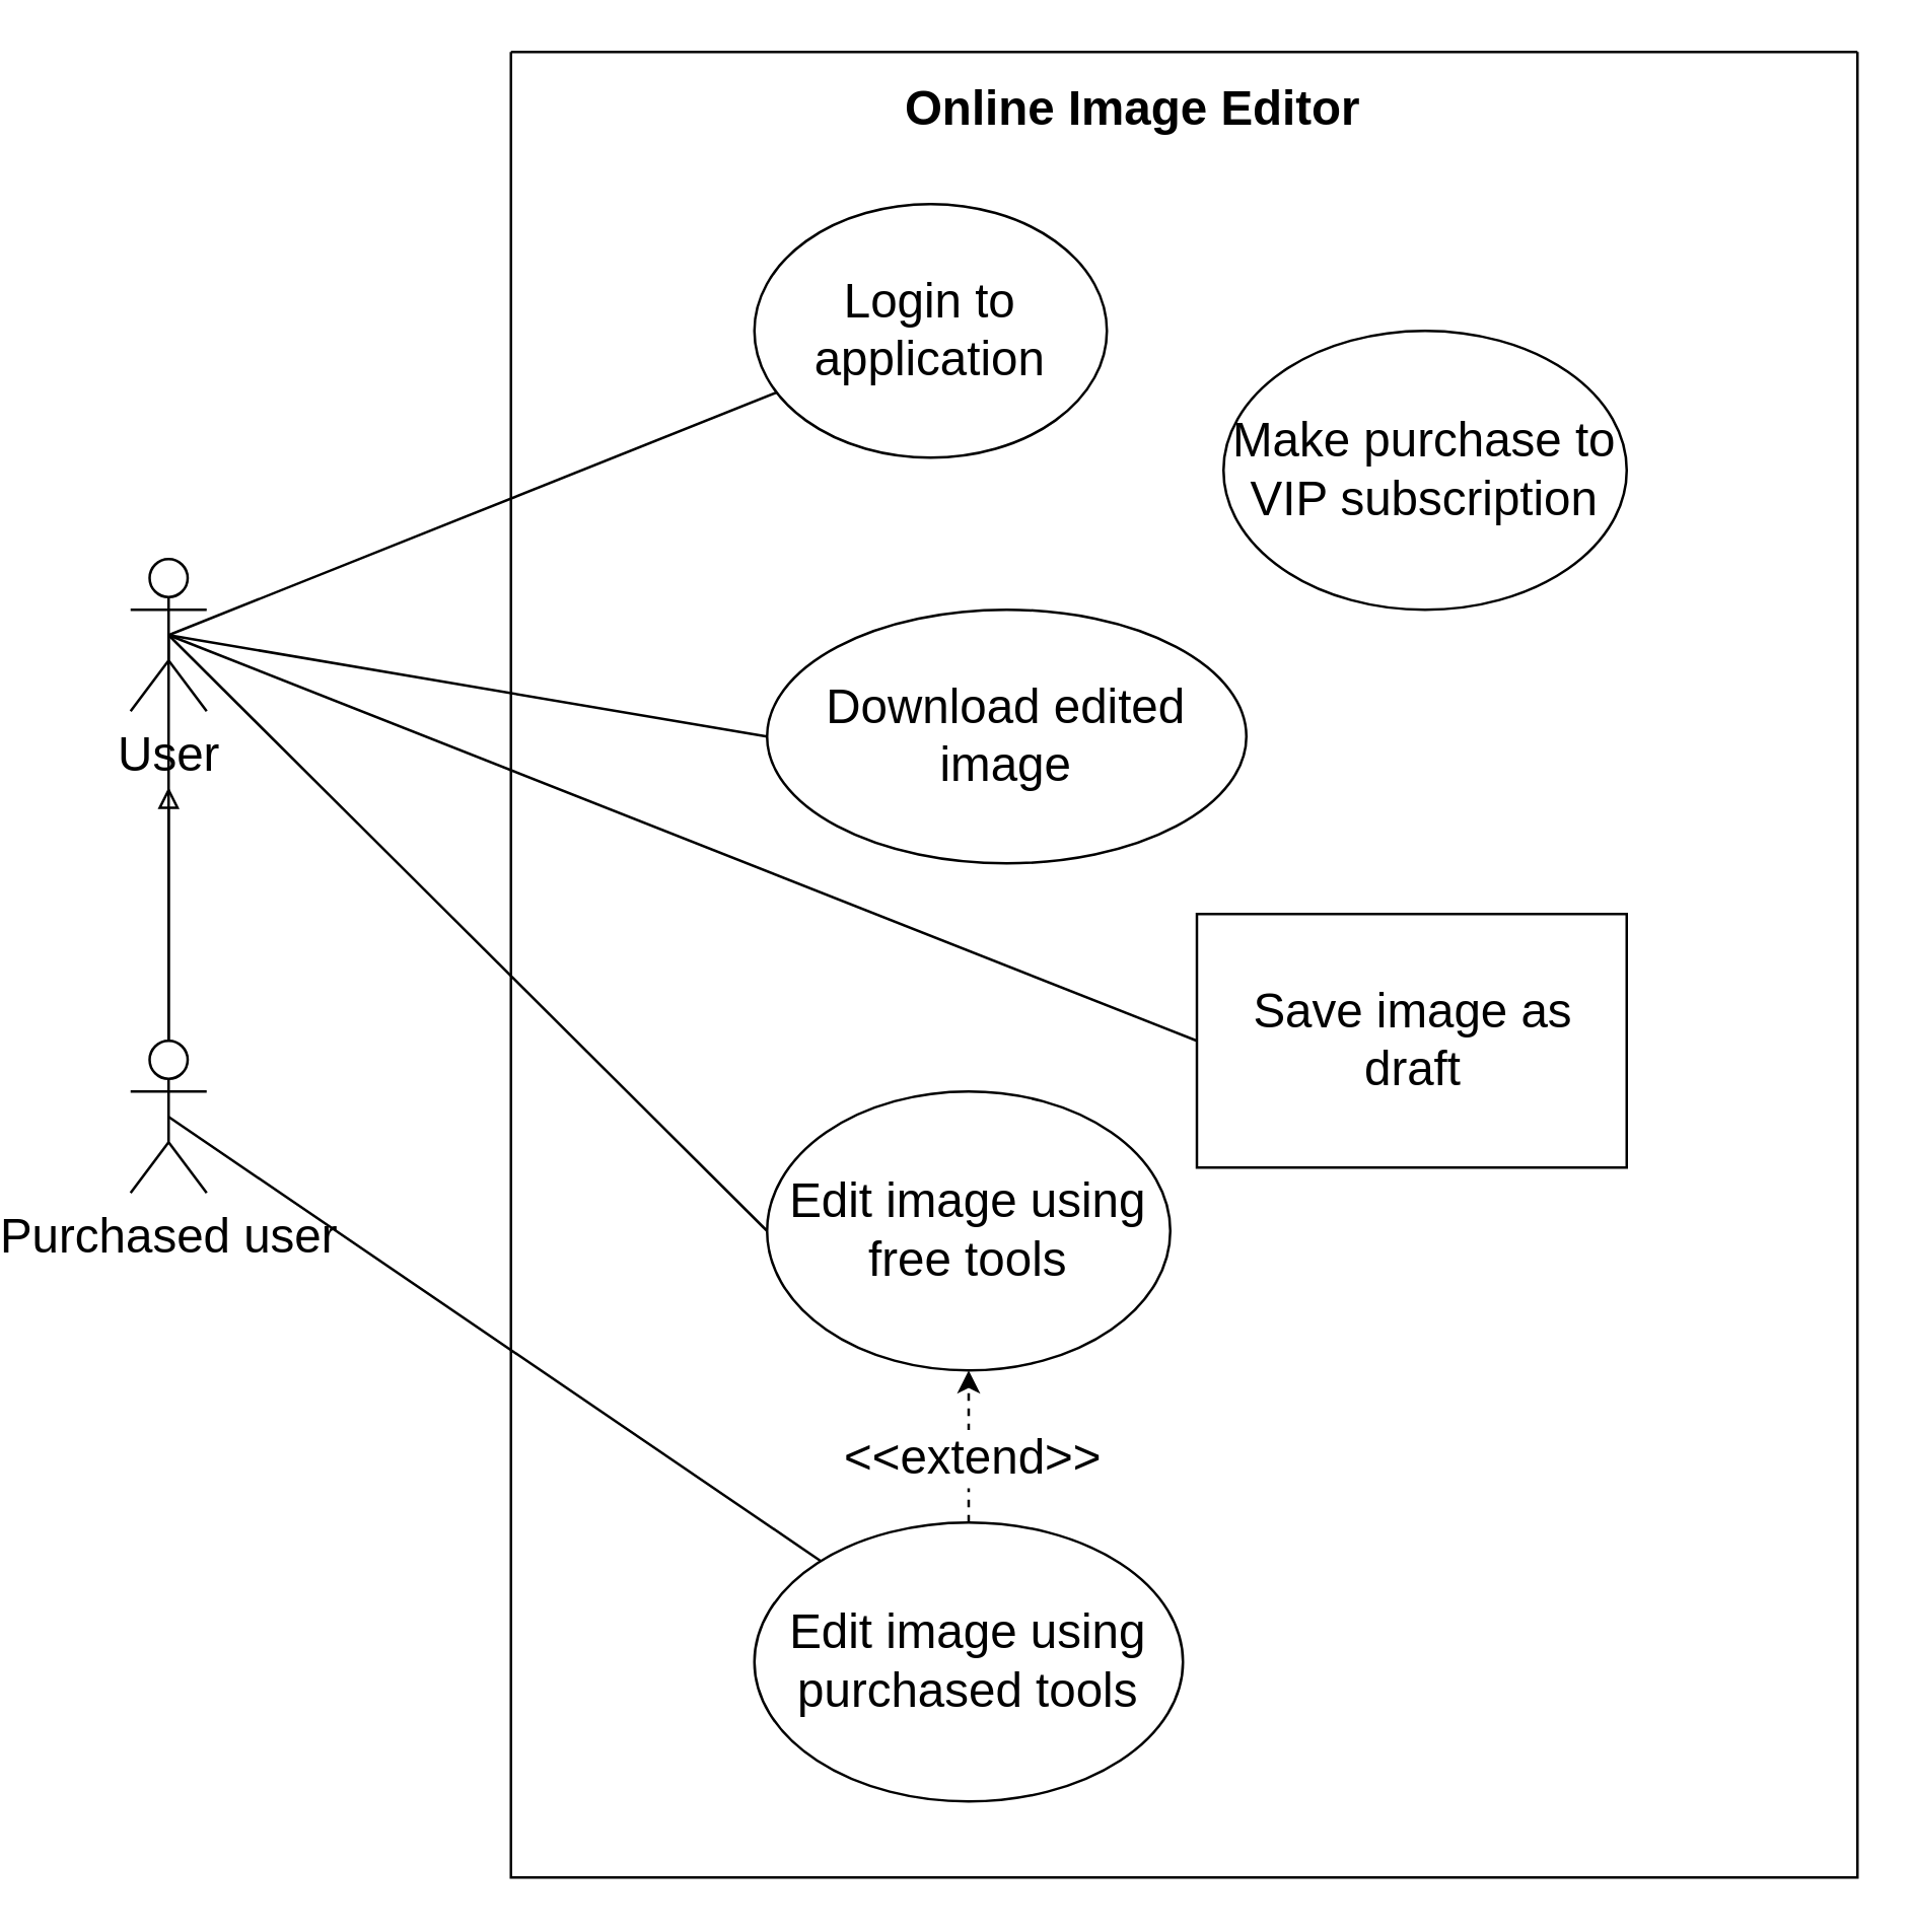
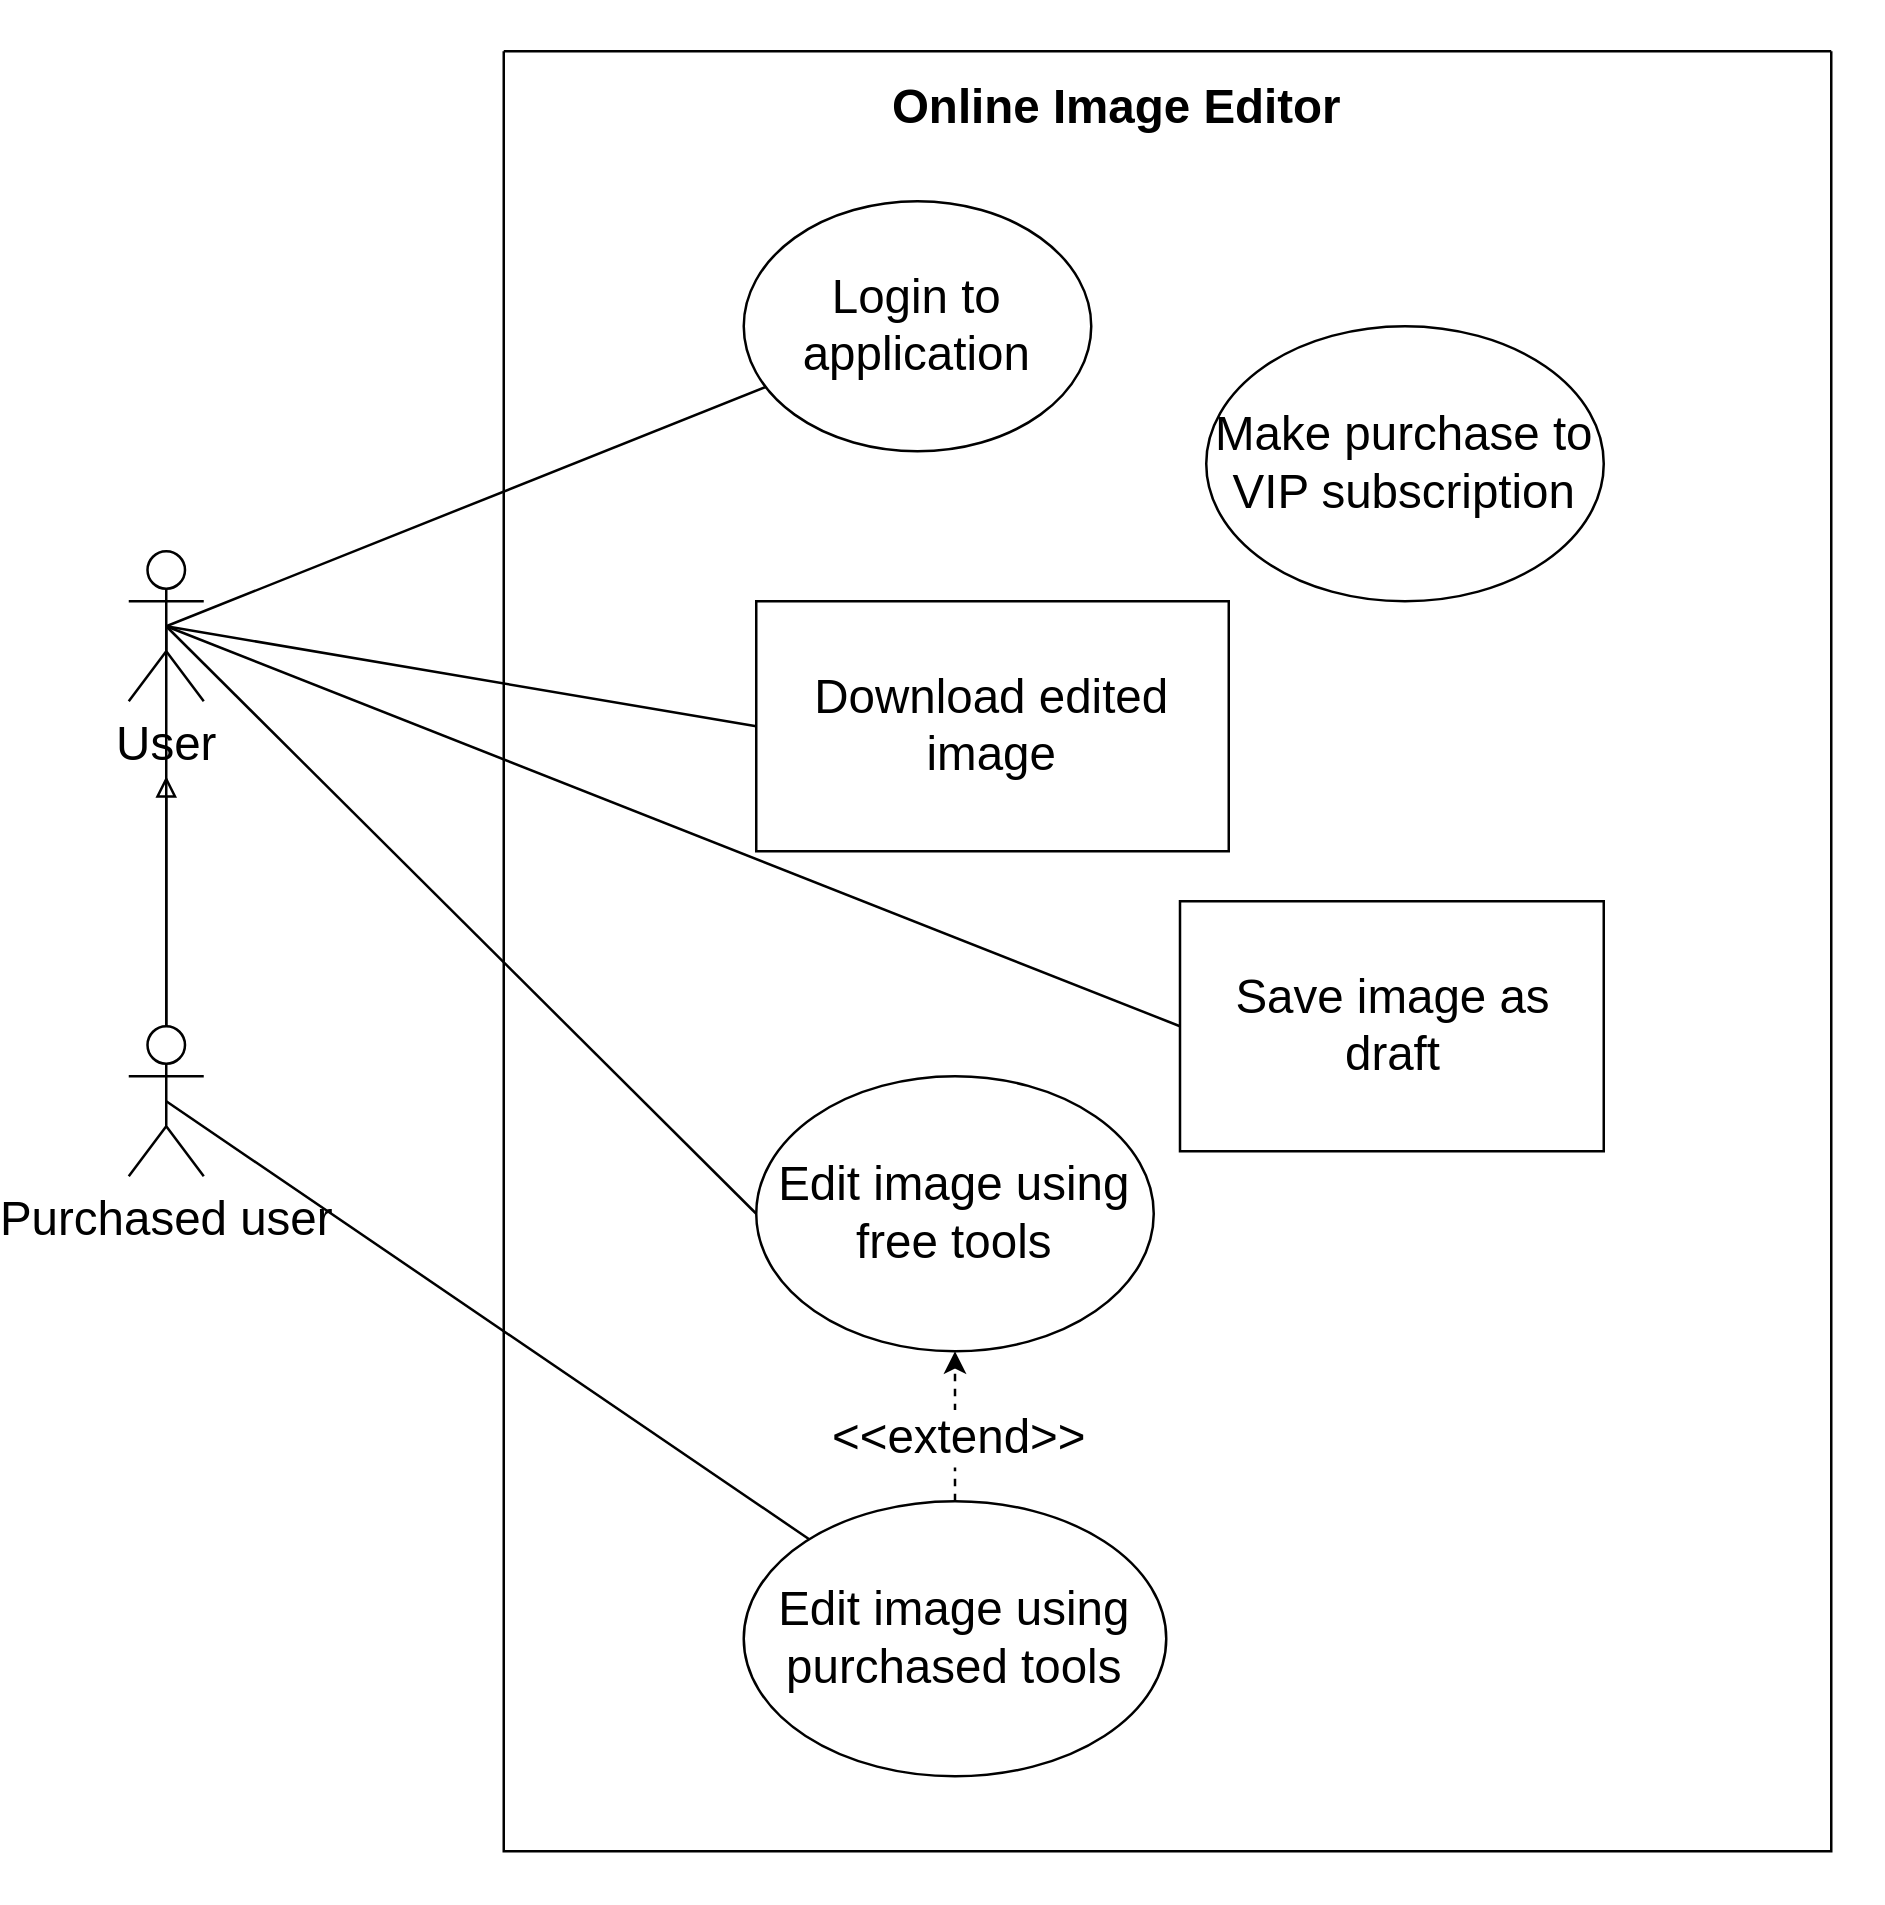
  <mxCell id="0" />
  <mxCell id="1" parent="0" />
  <mxCell id="2" value="" style="swimlane;startSize=0;fontSize=19;" parent="1" vertex="1"><mxGeometry x="170" y="20" width="531" height="720" as="geometry"><mxRectangle x="320" y="80" width="50" height="40" as="alternateBounds" /></mxGeometry></mxCell>
  <mxCell id="3" value="&lt;b style=&quot;font-size: 19px;&quot;&gt;&lt;font style=&quot;font-size: 19px;&quot;&gt;Online Image Editor&lt;/font&gt;&lt;/b&gt;" style="text;html=1;align=center;verticalAlign=middle;resizable=0;points=[];autosize=1;strokeColor=none;fillColor=none;fontSize=19;" parent="2" vertex="1"><mxGeometry x="145" y="3" width="200" height="40" as="geometry" /></mxCell>
  <mxCell id="4" value="Login to application" style="ellipse;whiteSpace=wrap;html=1;fontSize=19;" parent="2" vertex="1"><mxGeometry x="96" y="60" width="139" height="100" as="geometry" /></mxCell>
  <mxCell id="5" value="Make purchase to VIP subscription" style="ellipse;whiteSpace=wrap;html=1;fontSize=19;" parent="2" vertex="1"><mxGeometry x="281" y="110" width="159" height="110" as="geometry" /></mxCell>
- <mxCell id="6" value="Download edited image" style="ellipse;whiteSpace=wrap;html=1;fontSize=19;" parent="2" vertex="1"><mxGeometry x="101" y="220" width="189" height="100" as="geometry" /></mxCell>
+ <mxCell id="6" value="Download edited image" style="whiteSpace=wrap;html=1;fontSize=19;rounded=0;" parent="2" vertex="1"><mxGeometry x="101" y="220" width="189" height="100" as="geometry" /></mxCell>
  <mxCell id="7" value="Save image as draft" style="whiteSpace=wrap;html=1;fontSize=19;rounded=0;" parent="2" vertex="1"><mxGeometry x="270.5" y="340" width="169.5" height="100" as="geometry" /></mxCell>
  <mxCell id="8" value="Edit image using free tools" style="ellipse;whiteSpace=wrap;html=1;fontSize=19;" parent="2" vertex="1"><mxGeometry x="101" y="410" width="159" height="110" as="geometry" /></mxCell>
  <mxCell id="9" style="edgeStyle=orthogonalEdgeStyle;rounded=0;orthogonalLoop=1;jettySize=auto;html=1;exitX=0.5;exitY=0;exitDx=0;exitDy=0;entryX=0.5;entryY=1;entryDx=0;entryDy=0;dashed=1;fontSize=19;" parent="2" source="11" target="8" edge="1"><mxGeometry relative="1" as="geometry" /></mxCell>
  <mxCell id="10" value="&amp;lt;&amp;lt;extend&amp;gt;&amp;gt;" style="edgeLabel;html=1;align=center;verticalAlign=middle;resizable=0;points=[];fontSize=19;" parent="9" vertex="1" connectable="0"><mxGeometry x="-0.13" y="-2" relative="1" as="geometry"><mxPoint x="-1" as="offset" /></mxGeometry></mxCell>
  <mxCell id="11" value="Edit image using purchased tools" style="ellipse;whiteSpace=wrap;html=1;fontSize=19;" parent="2" vertex="1"><mxGeometry x="96" y="580" width="169" height="110" as="geometry" /></mxCell>
  <mxCell id="12" style="rounded=0;orthogonalLoop=1;jettySize=auto;html=1;exitX=0.5;exitY=0.5;exitDx=0;exitDy=0;exitPerimeter=0;endArrow=none;endFill=0;fontSize=19;" parent="1" source="17" target="4" edge="1"><mxGeometry relative="1" as="geometry" /></mxCell>
  <mxCell id="13" style="rounded=0;orthogonalLoop=1;jettySize=auto;html=1;exitX=0.5;exitY=0.5;exitDx=0;exitDy=0;exitPerimeter=0;endArrow=none;endFill=0;fontSize=19;" parent="1" source="17" target="20" edge="1"><mxGeometry relative="1" as="geometry" /></mxCell>
  <mxCell id="14" style="rounded=0;orthogonalLoop=1;jettySize=auto;html=1;exitX=0.5;exitY=0.5;exitDx=0;exitDy=0;exitPerimeter=0;entryX=0;entryY=0.5;entryDx=0;entryDy=0;endArrow=none;endFill=0;fontSize=19;" parent="1" source="17" target="8" edge="1"><mxGeometry relative="1" as="geometry" /></mxCell>
  <mxCell id="15" style="rounded=0;orthogonalLoop=1;jettySize=auto;html=1;exitX=0.5;exitY=0.5;exitDx=0;exitDy=0;exitPerimeter=0;entryX=0;entryY=0.5;entryDx=0;entryDy=0;endArrow=none;endFill=0;fontSize=19;" parent="1" source="17" target="6" edge="1"><mxGeometry relative="1" as="geometry" /></mxCell>
  <mxCell id="16" style="rounded=0;orthogonalLoop=1;jettySize=auto;html=1;exitX=0.5;exitY=0.5;exitDx=0;exitDy=0;exitPerimeter=0;entryX=0;entryY=0.5;entryDx=0;entryDy=0;endArrow=none;endFill=0;fontSize=19;" parent="1" source="17" target="7" edge="1"><mxGeometry relative="1" as="geometry" /></mxCell>
  <mxCell id="17" value="User" style="shape=umlActor;verticalLabelPosition=bottom;verticalAlign=top;html=1;outlineConnect=0;fontSize=19;" parent="1" vertex="1"><mxGeometry x="20" y="220" width="30" height="60" as="geometry" /></mxCell>
  <mxCell id="18" style="rounded=0;orthogonalLoop=1;jettySize=auto;html=1;exitX=0.5;exitY=0.5;exitDx=0;exitDy=0;exitPerimeter=0;endArrow=none;endFill=0;fontSize=19;" parent="1" source="20" target="11" edge="1"><mxGeometry relative="1" as="geometry" /></mxCell>
  <mxCell id="19" style="edgeStyle=orthogonalEdgeStyle;rounded=0;orthogonalLoop=1;jettySize=auto;html=1;endArrow=block;endFill=0;strokeWidth=1;fontSize=19;" parent="1" source="20" edge="1"><mxGeometry relative="1" as="geometry"><mxPoint x="35" y="310" as="targetPoint" /><mxPoint x="35" y="390" as="sourcePoint" /></mxGeometry></mxCell>
  <mxCell id="20" value="Purchased user" style="shape=umlActor;verticalLabelPosition=bottom;verticalAlign=top;html=1;outlineConnect=0;fontSize=19;" parent="1" vertex="1"><mxGeometry x="20" y="410" width="30" height="60" as="geometry" /></mxCell>
  <mxCell id="21" style="rounded=0;orthogonalLoop=1;jettySize=auto;html=1;exitX=0;exitY=0.333;exitDx=0;exitDy=0;exitPerimeter=0;entryX=1;entryY=0.5;entryDx=0;entryDy=0;endArrow=none;endFill=0;fontSize=15;" parent="1" edge="1"><mxGeometry relative="1" as="geometry"><mxPoint x="570" y="240" as="targetPoint" /></mxGeometry></mxCell>
